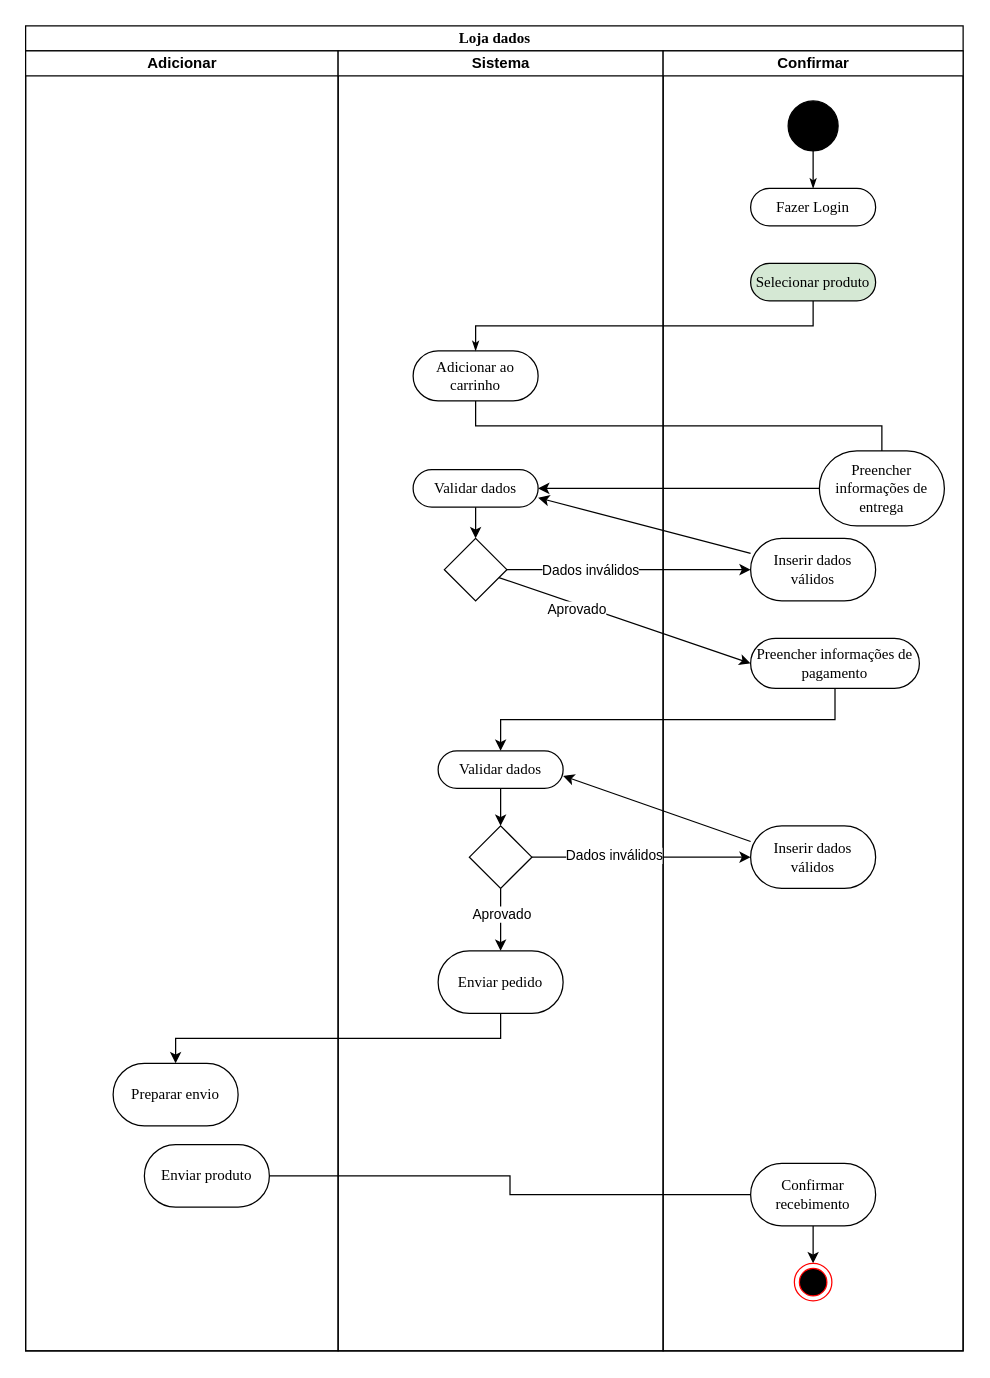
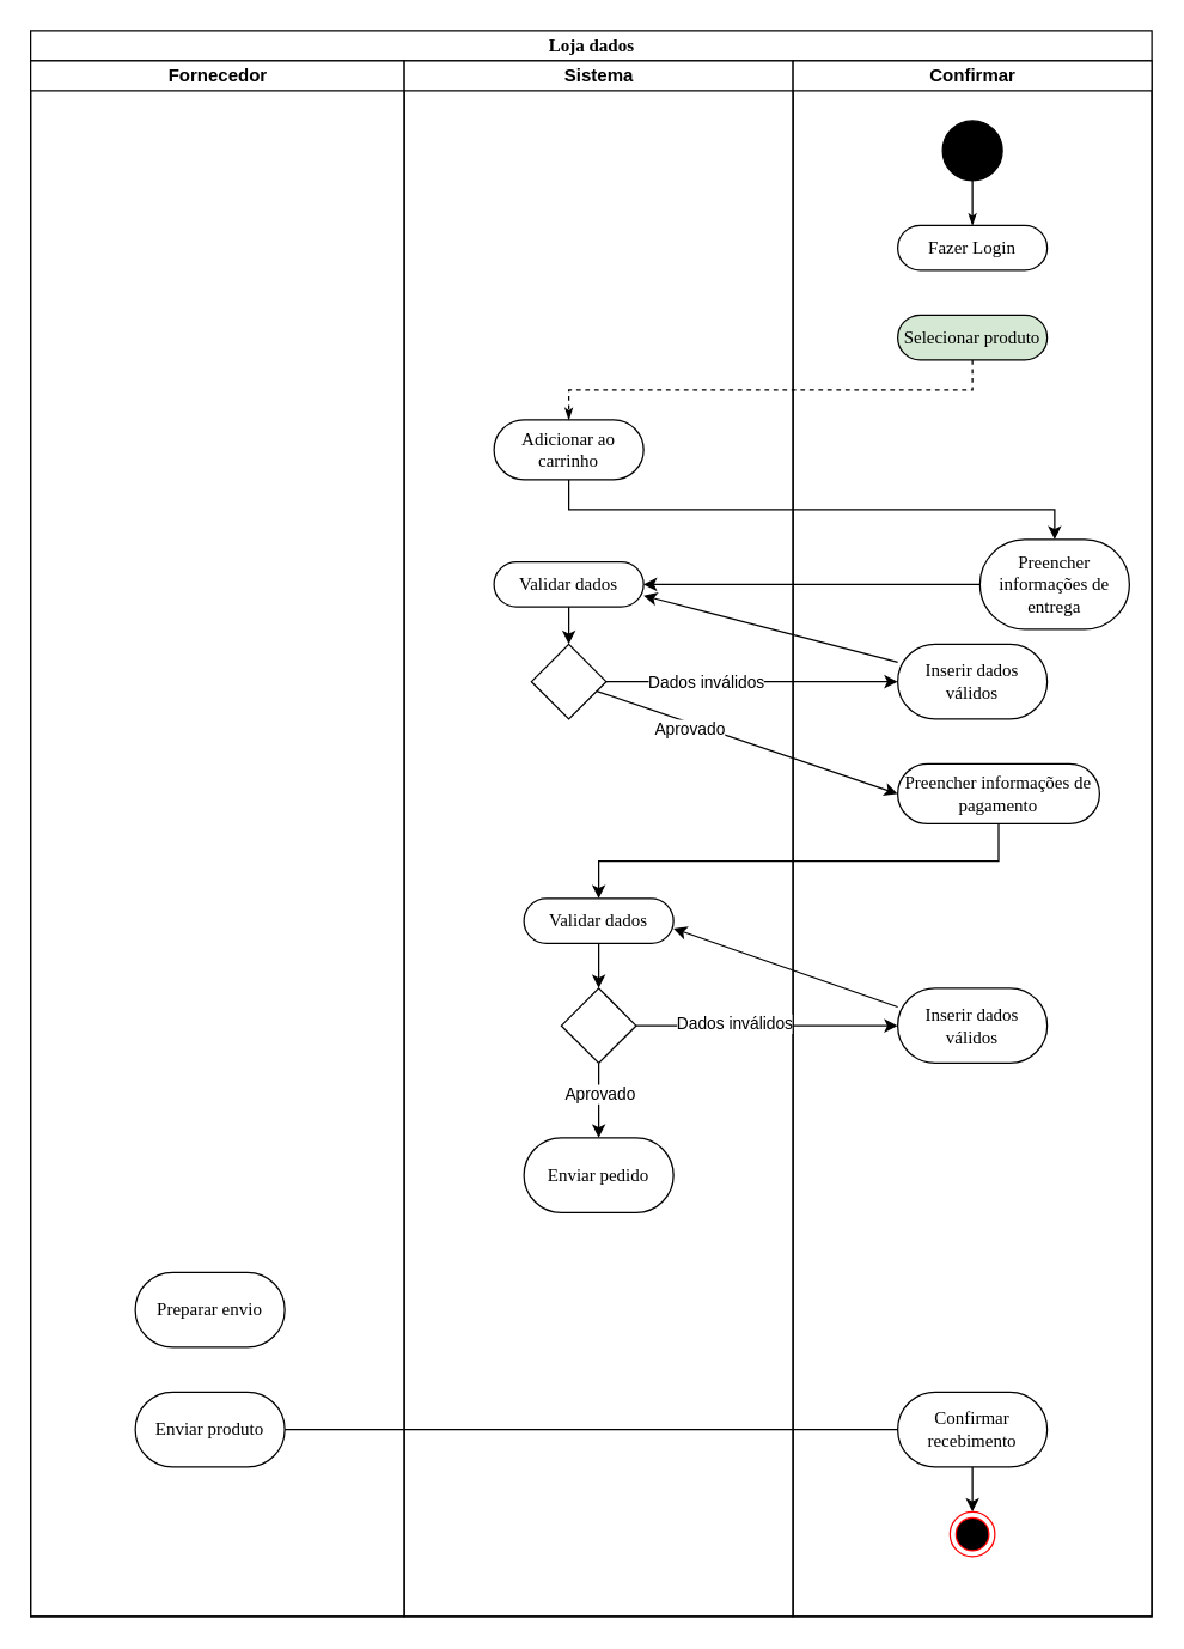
  <mxCell id="0" />
  <mxCell id="1" parent="0" />
  <mxCell id="2" value="Loja dados" style="swimlane;html=1;childLayout=stackLayout;startSize=20;rounded=0;shadow=0;comic=0;labelBackgroundColor=none;strokeWidth=1;fontFamily=Verdana;fontSize=12;align=center;" parent="1" vertex="1"><mxGeometry x="20" y="20" width="750" height="1060" as="geometry" /></mxCell>
- <mxCell id="3" value="Adicionar" style="swimlane;html=1;startSize=20;" parent="2" vertex="1"><mxGeometry y="20" width="250" height="1040" as="geometry" /></mxCell>
+ <mxCell id="3" value="Fornecedor" style="swimlane;html=1;startSize=20;" parent="2" vertex="1"><mxGeometry y="20" width="250" height="1040" as="geometry" /></mxCell>
  <mxCell id="4" value="Preparar envio" style="rounded=1;whiteSpace=wrap;html=1;shadow=0;comic=0;labelBackgroundColor=none;strokeWidth=1;fontFamily=Verdana;fontSize=12;align=center;arcSize=50;" parent="3" vertex="1"><mxGeometry x="70" y="810" width="100" height="50" as="geometry" /></mxCell>
- <mxCell id="5" value="Enviar produto" style="rounded=1;whiteSpace=wrap;html=1;shadow=0;comic=0;labelBackgroundColor=none;strokeWidth=1;fontFamily=Verdana;fontSize=12;align=center;arcSize=50;" parent="3" vertex="1"><mxGeometry x="95" y="875" width="100" height="50" as="geometry" /></mxCell>
+ <mxCell id="5" value="Enviar produto" style="rounded=1;whiteSpace=wrap;html=1;shadow=0;comic=0;labelBackgroundColor=none;strokeWidth=1;fontFamily=Verdana;fontSize=12;align=center;arcSize=50;" parent="3" vertex="1"><mxGeometry x="70" y="890" width="100" height="50" as="geometry" /></mxCell>
  <mxCell id="6" value="Sistema" style="swimlane;html=1;startSize=20;" parent="2" vertex="1"><mxGeometry x="250" y="20" width="260" height="1040" as="geometry" /></mxCell>
  <mxCell id="7" style="edgeStyle=orthogonalEdgeStyle;rounded=0;orthogonalLoop=1;jettySize=auto;html=1;entryX=0.5;entryY=0;entryDx=0;entryDy=0;" parent="6" source="8" target="12" edge="1"><mxGeometry relative="1" as="geometry" /></mxCell>
  <mxCell id="8" value="Validar dados" style="rounded=1;whiteSpace=wrap;html=1;shadow=0;comic=0;labelBackgroundColor=none;strokeWidth=1;fontFamily=Verdana;fontSize=12;align=center;arcSize=50;" parent="6" vertex="1"><mxGeometry x="80" y="560" width="100" height="30" as="geometry" /></mxCell>
  <mxCell id="9" value="" style="rhombus;whiteSpace=wrap;html=1;" parent="6" vertex="1"><mxGeometry x="85" y="390" width="50" height="50" as="geometry" /></mxCell>
  <mxCell id="10" style="edgeStyle=orthogonalEdgeStyle;rounded=0;orthogonalLoop=1;jettySize=auto;html=1;" parent="6" source="12" target="13" edge="1"><mxGeometry relative="1" as="geometry" /></mxCell>
  <mxCell id="11" value="Aprovado" style="edgeLabel;html=1;align=center;verticalAlign=middle;resizable=0;points=[];" parent="10" vertex="1" connectable="0"><mxGeometry x="-0.2" relative="1" as="geometry"><mxPoint as="offset" /></mxGeometry></mxCell>
  <mxCell id="12" value="" style="rhombus;whiteSpace=wrap;html=1;" parent="6" vertex="1"><mxGeometry x="105" y="620" width="50" height="50" as="geometry" /></mxCell>
  <mxCell id="13" value="Enviar pedido" style="rounded=1;whiteSpace=wrap;html=1;shadow=0;comic=0;labelBackgroundColor=none;strokeWidth=1;fontFamily=Verdana;fontSize=12;align=center;arcSize=50;" parent="6" vertex="1"><mxGeometry x="80" y="720" width="100" height="50" as="geometry" /></mxCell>
  <mxCell id="14" value="Confirmar" style="swimlane;html=1;startSize=20;" parent="2" vertex="1"><mxGeometry x="510" y="20" width="240" height="1040" as="geometry" /></mxCell>
  <mxCell id="15" style="edgeStyle=orthogonalEdgeStyle;rounded=0;html=1;labelBackgroundColor=none;startArrow=none;startFill=0;startSize=5;endArrow=classicThin;endFill=1;endSize=5;jettySize=auto;orthogonalLoop=1;strokeWidth=1;fontFamily=Verdana;fontSize=12" parent="14" source="16" target="17" edge="1"><mxGeometry relative="1" as="geometry" /></mxCell>
  <mxCell id="16" value="" style="ellipse;whiteSpace=wrap;html=1;rounded=0;shadow=0;comic=0;labelBackgroundColor=none;strokeWidth=1;fillColor=#000000;fontFamily=Verdana;fontSize=12;align=center;" parent="14" vertex="1"><mxGeometry x="100" y="40" width="40" height="40" as="geometry" /></mxCell>
  <mxCell id="17" value="Fazer Login" style="rounded=1;whiteSpace=wrap;html=1;shadow=0;comic=0;labelBackgroundColor=none;strokeWidth=1;fontFamily=Verdana;fontSize=12;align=center;arcSize=50;" parent="14" vertex="1"><mxGeometry x="70" y="110" width="100" height="30" as="geometry" /></mxCell>
  <mxCell id="18" style="edgeStyle=orthogonalEdgeStyle;rounded=0;orthogonalLoop=1;jettySize=auto;html=1;" parent="14" source="19" target="31" edge="1"><mxGeometry relative="1" as="geometry" /></mxCell>
  <mxCell id="19" value="Confirmar recebimento" style="rounded=1;whiteSpace=wrap;html=1;shadow=0;comic=0;labelBackgroundColor=none;strokeWidth=1;fontFamily=Verdana;fontSize=12;align=center;arcSize=50;" parent="14" vertex="1"><mxGeometry x="70" y="890" width="100" height="50" as="geometry" /></mxCell>
  <mxCell id="20" value="Selecionar produto" style="rounded=1;whiteSpace=wrap;html=1;shadow=0;comic=0;labelBackgroundColor=none;strokeWidth=1;fontFamily=Verdana;fontSize=12;align=center;arcSize=50;fillColor=#d5e8d4;" parent="14" vertex="1"><mxGeometry x="70" y="170" width="100" height="30" as="geometry" /></mxCell>
  <mxCell id="21" value="Adicionar ao carrinho" style="rounded=1;whiteSpace=wrap;html=1;shadow=0;comic=0;labelBackgroundColor=none;strokeWidth=1;fontFamily=Verdana;fontSize=12;align=center;arcSize=50;" parent="14" vertex="1"><mxGeometry x="-200" y="240" width="100" height="40" as="geometry" /></mxCell>
  <mxCell id="22" value="Preencher informações de entrega" style="rounded=1;whiteSpace=wrap;html=1;shadow=0;comic=0;labelBackgroundColor=none;strokeWidth=1;fontFamily=Verdana;fontSize=12;align=center;arcSize=50;" parent="14" vertex="1"><mxGeometry x="125" y="320" width="100" height="60" as="geometry" /></mxCell>
  <mxCell id="23" style="edgeStyle=orthogonalEdgeStyle;rounded=0;orthogonalLoop=1;jettySize=auto;html=1;entryX=1;entryY=0.5;entryDx=0;entryDy=0;" parent="14" source="22" target="25" edge="1"><mxGeometry relative="1" as="geometry"><mxPoint x="-410" y="340" as="targetPoint" /></mxGeometry></mxCell>
- <mxCell id="24" style="edgeStyle=orthogonalEdgeStyle;rounded=0;orthogonalLoop=1;jettySize=auto;html=1;exitX=0.5;exitY=1;exitDx=0;exitDy=0;endArrow=none;" parent="14" source="21" target="22" edge="1"><mxGeometry relative="1" as="geometry" /></mxCell>
+ <mxCell id="24" style="edgeStyle=orthogonalEdgeStyle;rounded=0;orthogonalLoop=1;jettySize=auto;html=1;exitX=0.5;exitY=1;exitDx=0;exitDy=0;" parent="14" source="21" target="22" edge="1"><mxGeometry relative="1" as="geometry" /></mxCell>
  <mxCell id="25" value="Validar dados" style="rounded=1;whiteSpace=wrap;html=1;shadow=0;comic=0;labelBackgroundColor=none;strokeWidth=1;fontFamily=Verdana;fontSize=12;align=center;arcSize=50;" parent="14" vertex="1"><mxGeometry x="-200" y="335" width="100" height="30" as="geometry" /></mxCell>
  <mxCell id="26" value="Inserir dados válidos" style="rounded=1;whiteSpace=wrap;html=1;shadow=0;comic=0;labelBackgroundColor=none;strokeWidth=1;fontFamily=Verdana;fontSize=12;align=center;arcSize=50;" parent="14" vertex="1"><mxGeometry x="70" y="390" width="100" height="50" as="geometry" /></mxCell>
  <mxCell id="27" style="rounded=0;orthogonalLoop=1;jettySize=auto;html=1;entryX=1;entryY=0.75;entryDx=0;entryDy=0;" parent="14" source="26" target="25" edge="1"><mxGeometry relative="1" as="geometry" /></mxCell>
  <mxCell id="28" value="Preencher informações de pagamento" style="rounded=1;whiteSpace=wrap;html=1;shadow=0;comic=0;labelBackgroundColor=none;strokeWidth=1;fontFamily=Verdana;fontSize=12;align=center;arcSize=50;" parent="14" vertex="1"><mxGeometry x="70" y="470" width="135" height="40" as="geometry" /></mxCell>
- <mxCell id="29" style="edgeStyle=orthogonalEdgeStyle;rounded=0;html=1;labelBackgroundColor=none;startArrow=none;startFill=0;startSize=5;endArrow=classicThin;endFill=1;endSize=5;jettySize=auto;orthogonalLoop=1;strokeWidth=1;fontFamily=Verdana;fontSize=12;entryX=0.5;entryY=0;entryDx=0;entryDy=0;exitX=0.5;exitY=1;exitDx=0;exitDy=0;" parent="14" source="20" target="21" edge="1"><mxGeometry relative="1" as="geometry"><Array as="points"><mxPoint x="120" y="220" /><mxPoint x="-150" y="220" /></Array><mxPoint x="120" y="190" as="sourcePoint" /></mxGeometry></mxCell>
+ <mxCell id="29" style="edgeStyle=orthogonalEdgeStyle;rounded=0;html=1;labelBackgroundColor=none;startArrow=none;startFill=0;startSize=5;endArrow=classicThin;endFill=1;endSize=5;jettySize=auto;orthogonalLoop=1;strokeWidth=1;fontFamily=Verdana;fontSize=12;entryX=0.5;entryY=0;entryDx=0;entryDy=0;exitX=0.5;exitY=1;exitDx=0;exitDy=0;dashed=1;" parent="14" source="20" target="21" edge="1"><mxGeometry relative="1" as="geometry"><Array as="points"><mxPoint x="120" y="220" /><mxPoint x="-150" y="220" /></Array><mxPoint x="120" y="190" as="sourcePoint" /></mxGeometry></mxCell>
  <mxCell id="30" value="Inserir dados válidos" style="rounded=1;whiteSpace=wrap;html=1;shadow=0;comic=0;labelBackgroundColor=none;strokeWidth=1;fontFamily=Verdana;fontSize=12;align=center;arcSize=50;" parent="14" vertex="1"><mxGeometry x="70" y="620" width="100" height="50" as="geometry" /></mxCell>
  <mxCell id="31" value="" style="ellipse;html=1;shape=endState;fillColor=#000000;strokeColor=#ff0000;" parent="14" vertex="1"><mxGeometry x="105" y="970" width="30" height="30" as="geometry" /></mxCell>
  <mxCell id="32" style="edgeStyle=orthogonalEdgeStyle;rounded=0;orthogonalLoop=1;jettySize=auto;html=1;entryX=0.5;entryY=0;entryDx=0;entryDy=0;exitX=0.5;exitY=1;exitDx=0;exitDy=0;" parent="2" source="28" target="8" edge="1"><mxGeometry relative="1" as="geometry" /></mxCell>
  <mxCell id="33" style="edgeStyle=orthogonalEdgeStyle;rounded=0;orthogonalLoop=1;jettySize=auto;html=1;" parent="2" source="25" target="9" edge="1"><mxGeometry relative="1" as="geometry" /></mxCell>
  <mxCell id="34" style="edgeStyle=orthogonalEdgeStyle;rounded=0;orthogonalLoop=1;jettySize=auto;html=1;" parent="2" source="9" target="26" edge="1"><mxGeometry relative="1" as="geometry" /></mxCell>
  <mxCell id="35" value="Dados inválidos" style="edgeLabel;html=1;align=center;verticalAlign=middle;resizable=0;points=[];" parent="34" vertex="1" connectable="0"><mxGeometry x="-0.244" y="2" relative="1" as="geometry"><mxPoint x="-8" y="2" as="offset" /></mxGeometry></mxCell>
  <mxCell id="36" style="rounded=0;orthogonalLoop=1;jettySize=auto;html=1;entryX=0;entryY=0.5;entryDx=0;entryDy=0;" parent="2" source="9" target="28" edge="1"><mxGeometry relative="1" as="geometry" /></mxCell>
  <mxCell id="37" value="Aprovado" style="edgeLabel;html=1;align=center;verticalAlign=middle;resizable=0;points=[];" parent="36" vertex="1" connectable="0"><mxGeometry x="-0.367" y="3" relative="1" as="geometry"><mxPoint x="-3" y="6" as="offset" /></mxGeometry></mxCell>
  <mxCell id="38" style="edgeStyle=orthogonalEdgeStyle;rounded=0;orthogonalLoop=1;jettySize=auto;html=1;" parent="2" source="12" target="30" edge="1"><mxGeometry relative="1" as="geometry" /></mxCell>
  <mxCell id="39" value="Dados inválidos" style="edgeLabel;html=1;align=center;verticalAlign=middle;resizable=0;points=[];" parent="38" vertex="1" connectable="0"><mxGeometry x="-0.252" y="2" relative="1" as="geometry"><mxPoint as="offset" /></mxGeometry></mxCell>
- <mxCell id="40" style="edgeStyle=orthogonalEdgeStyle;rounded=0;orthogonalLoop=1;jettySize=auto;html=1;exitX=0.5;exitY=1;exitDx=0;exitDy=0;" parent="2" source="13" target="4" edge="1"><mxGeometry relative="1" as="geometry" /></mxCell>
  <mxCell id="41" style="edgeStyle=orthogonalEdgeStyle;rounded=0;orthogonalLoop=1;jettySize=auto;html=1;endArrow=none;" parent="2" source="5" target="19" edge="1"><mxGeometry relative="1" as="geometry" /></mxCell>
  <mxCell id="42" style="rounded=0;orthogonalLoop=1;jettySize=auto;html=1;exitX=0;exitY=0.25;exitDx=0;exitDy=0;" parent="2" source="30" edge="1"><mxGeometry relative="1" as="geometry"><mxPoint x="430" y="600" as="targetPoint" /></mxGeometry></mxCell>
